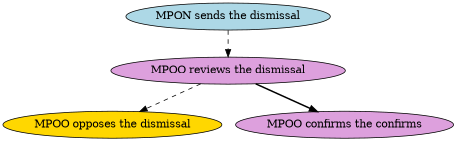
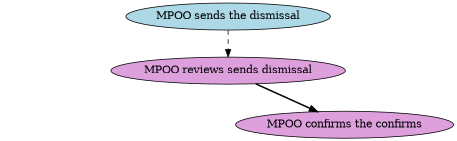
  digraph {
    node [fillcolor=plum style=filled]
    edge [style=dashed]
-   "MPON sends the dismissal" [fillcolor=lightblue]
-   "MPOO reviews the dismissal"
-   "MPOO opposes the dismissal" [fillcolor=gold]
+   "MPON sends the dismissal" [fillcolor=lightblue label="MPOO sends the dismissal"]
+   "MPOO reviews the dismissal" [label="MPOO reviews sends dismissal"]
    n4 [label="MPOO confirms the confirms"]
    "MPON sends the dismissal" -> "MPOO reviews the dismissal"
-   "MPOO reviews the dismissal" -> "MPOO opposes the dismissal"
    "MPOO reviews the dismissal" -> n4 [style=bold]
  }
